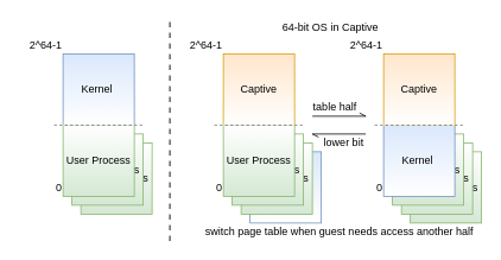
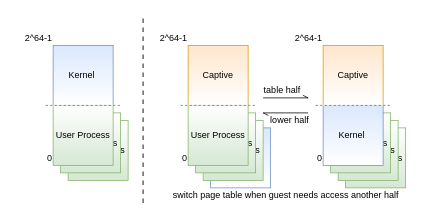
  <mxCell id="0" />
  <mxCell id="1" parent="0" />
  <mxCell id="2" value="User Process" style="rounded=0;whiteSpace=wrap;html=1;fillColor=#d5e8d4;strokeColor=#82b366;gradientColor=#ffffff;gradientDirection=north;" vertex="1" parent="1"><mxGeometry x="460" y="170" width="80" height="80" as="geometry" /></mxCell>
  <mxCell id="3" value="User Process" style="rounded=0;whiteSpace=wrap;html=1;fillColor=#d5e8d4;strokeColor=#82b366;gradientColor=#ffffff;gradientDirection=north;" vertex="1" parent="1"><mxGeometry x="450" y="160" width="80" height="80" as="geometry" /></mxCell>
  <mxCell id="4" value="User Process" style="rounded=0;whiteSpace=wrap;html=1;fillColor=#d5e8d4;strokeColor=#82b366;gradientColor=#ffffff;gradientDirection=north;" vertex="1" parent="1"><mxGeometry x="440" y="150" width="80" height="80" as="geometry" /></mxCell>
  <mxCell id="5" value="Kernel&amp;nbsp;" style="rounded=0;whiteSpace=wrap;html=1;fillColor=#dae8fc;strokeColor=#6c8ebf;gradientColor=#ffffff;" vertex="1" parent="1"><mxGeometry x="280" y="170" width="80" height="80" as="geometry" /></mxCell>
  <mxCell id="6" value="Kernel&amp;nbsp;" style="rounded=0;whiteSpace=wrap;html=1;fillColor=#dae8fc;strokeColor=#6c8ebf;gradientColor=#ffffff;" vertex="1" parent="1"><mxGeometry x="430" y="140" width="80" height="80" as="geometry" /></mxCell>
  <mxCell id="7" value="User Process" style="rounded=0;whiteSpace=wrap;html=1;fillColor=#d5e8d4;strokeColor=#82b366;gradientColor=#ffffff;gradientDirection=north;" vertex="1" parent="1"><mxGeometry x="270" y="160" width="80" height="80" as="geometry" /></mxCell>
  <mxCell id="8" value="User Process" style="rounded=0;whiteSpace=wrap;html=1;fillColor=#d5e8d4;strokeColor=#82b366;gradientColor=#ffffff;gradientDirection=north;" vertex="1" parent="1"><mxGeometry x="260" y="150" width="80" height="80" as="geometry" /></mxCell>
  <mxCell id="9" value="User Process" style="rounded=0;whiteSpace=wrap;html=1;fillColor=#d5e8d4;strokeColor=#82b366;gradientColor=#ffffff;gradientDirection=north;" vertex="1" parent="1"><mxGeometry x="90" y="160" width="80" height="80" as="geometry" /></mxCell>
  <mxCell id="10" value="User Process" style="rounded=0;whiteSpace=wrap;html=1;fillColor=#d5e8d4;strokeColor=#82b366;gradientColor=#ffffff;gradientDirection=north;" vertex="1" parent="1"><mxGeometry x="80" y="150" width="80" height="80" as="geometry" /></mxCell>
  <mxCell id="11" value="Kernel&amp;nbsp;" style="rounded=0;whiteSpace=wrap;html=1;fillColor=#dae8fc;strokeColor=#6c8ebf;gradientColor=#ffffff;" vertex="1" parent="1"><mxGeometry x="70" y="60" width="80" height="80" as="geometry" /></mxCell>
  <mxCell id="12" value="User Process" style="rounded=0;whiteSpace=wrap;html=1;fillColor=#d5e8d4;strokeColor=#82b366;gradientColor=#ffffff;gradientDirection=north;" vertex="1" parent="1"><mxGeometry x="70" y="140" width="80" height="80" as="geometry" /></mxCell>
  <mxCell id="13" value="0" style="text;html=1;align=right;verticalAlign=middle;resizable=0;points=[];autosize=1;" vertex="1" parent="1"><mxGeometry x="50" y="200" width="20" height="20" as="geometry" /></mxCell>
  <mxCell id="14" value="2^64-1" style="text;html=1;align=right;verticalAlign=middle;resizable=0;points=[];autosize=1;" vertex="1" parent="1"><mxGeometry x="20" y="40" width="50" height="20" as="geometry" /></mxCell>
  <mxCell id="15" value="" style="endArrow=none;html=1;strokeColor=#FFFFFF;" edge="1" parent="1"><mxGeometry width="50" height="50" relative="1" as="geometry"><mxPoint x="60" y="140" as="sourcePoint" /><mxPoint x="160" y="140" as="targetPoint" /></mxGeometry></mxCell>
  <mxCell id="16" value="" style="endArrow=none;dashed=1;html=1;fillColor=#f5f5f5;strokeColor=#666666;" edge="1" parent="1"><mxGeometry width="50" height="50" relative="1" as="geometry"><mxPoint x="60" y="140" as="sourcePoint" /><mxPoint x="160" y="140" as="targetPoint" /></mxGeometry></mxCell>
  <mxCell id="17" value="Captive" style="rounded=0;whiteSpace=wrap;html=1;fillColor=#ffe6cc;strokeColor=#d79b00;gradientColor=#ffffff;" vertex="1" parent="1"><mxGeometry x="250" y="60" width="80" height="80" as="geometry" /></mxCell>
  <mxCell id="18" value="User Process" style="rounded=0;whiteSpace=wrap;html=1;fillColor=#d5e8d4;strokeColor=#82b366;gradientColor=#ffffff;gradientDirection=north;" vertex="1" parent="1"><mxGeometry x="250" y="140" width="80" height="80" as="geometry" /></mxCell>
  <mxCell id="19" value="0" style="text;html=1;align=right;verticalAlign=middle;resizable=0;points=[];autosize=1;" vertex="1" parent="1"><mxGeometry x="230" y="200" width="20" height="20" as="geometry" /></mxCell>
  <mxCell id="20" value="2^64-1" style="text;html=1;align=right;verticalAlign=middle;resizable=0;points=[];autosize=1;" vertex="1" parent="1"><mxGeometry x="200" y="40" width="50" height="20" as="geometry" /></mxCell>
  <mxCell id="21" value="" style="endArrow=none;html=1;strokeColor=#FFFFFF;" edge="1" parent="1"><mxGeometry width="50" height="50" relative="1" as="geometry"><mxPoint x="240" y="140" as="sourcePoint" /><mxPoint x="340" y="140" as="targetPoint" /></mxGeometry></mxCell>
  <mxCell id="22" value="" style="endArrow=none;dashed=1;html=1;fillColor=#f5f5f5;strokeColor=#666666;" edge="1" parent="1"><mxGeometry width="50" height="50" relative="1" as="geometry"><mxPoint x="240" y="140" as="sourcePoint" /><mxPoint x="340" y="140" as="targetPoint" /></mxGeometry></mxCell>
- <mxCell id="23" value="&lt;span style=&quot;font-weight: normal&quot;&gt;64-bit OS in Captive&lt;/span&gt;" style="text;html=1;align=center;verticalAlign=middle;resizable=0;points=[];autosize=1;fontStyle=1" vertex="1" parent="1"><mxGeometry x="310" y="20" width="120" height="20" as="geometry" /></mxCell>
  <mxCell id="24" value="Captive" style="rounded=0;whiteSpace=wrap;html=1;fillColor=#ffe6cc;strokeColor=#d79b00;gradientColor=#ffffff;" vertex="1" parent="1"><mxGeometry x="430" y="60" width="80" height="80" as="geometry" /></mxCell>
  <mxCell id="25" value="" style="endArrow=none;html=1;strokeColor=#FFFFFF;" edge="1" parent="1"><mxGeometry width="50" height="50" relative="1" as="geometry"><mxPoint x="420" y="140" as="sourcePoint" /><mxPoint x="520" y="140" as="targetPoint" /></mxGeometry></mxCell>
  <mxCell id="26" value="" style="endArrow=none;dashed=1;html=1;fillColor=#f5f5f5;strokeColor=#666666;" edge="1" parent="1"><mxGeometry width="50" height="50" relative="1" as="geometry"><mxPoint x="420" y="140" as="sourcePoint" /><mxPoint x="520" y="140" as="targetPoint" /></mxGeometry></mxCell>
  <mxCell id="27" value="" style="endArrow=none;html=1;strokeWidth=2;fillColor=#f5f5f5;strokeColor=#666666;dashed=1;" edge="1" parent="1"><mxGeometry width="50" height="50" relative="1" as="geometry"><mxPoint x="190" y="270" as="sourcePoint" /><mxPoint x="190" y="20" as="targetPoint" /></mxGeometry></mxCell>
  <mxCell id="28" value="" style="endArrow=openAsync;html=1;strokeWidth=1;endFill=0;startArrow=none;startFill=0;" edge="1" parent="1"><mxGeometry width="50" height="50" relative="1" as="geometry"><mxPoint x="350" y="130" as="sourcePoint" /><mxPoint x="410" y="130" as="targetPoint" /></mxGeometry></mxCell>
  <mxCell id="29" value="" style="endArrow=openAsync;html=1;strokeWidth=1;endFill=0;startArrow=none;startFill=0;" edge="1" parent="1"><mxGeometry width="50" height="50" relative="1" as="geometry"><mxPoint x="410" y="150" as="sourcePoint" /><mxPoint x="350" y="150" as="targetPoint" /></mxGeometry></mxCell>
  <mxCell id="30" value="table half" style="text;html=1;align=center;verticalAlign=middle;resizable=0;points=[];autosize=1;" vertex="1" parent="1"><mxGeometry x="340" y="110" width="70" height="20" as="geometry" /></mxCell>
- <mxCell id="31" value="lower bit" style="text;html=1;align=center;verticalAlign=middle;resizable=0;points=[];autosize=1;" vertex="1" parent="1"><mxGeometry x="350" y="150" width="70" height="20" as="geometry" /></mxCell>
+ <mxCell id="31" value="lower half" style="text;html=1;align=center;verticalAlign=middle;resizable=0;points=[];autosize=1;" vertex="1" parent="1"><mxGeometry x="350" y="150" width="70" height="20" as="geometry" /></mxCell>
  <mxCell id="32" value="2^64-1" style="text;html=1;align=right;verticalAlign=middle;resizable=0;points=[];autosize=1;" vertex="1" parent="1"><mxGeometry x="380" y="40" width="50" height="20" as="geometry" /></mxCell>
  <mxCell id="33" value="0" style="text;html=1;align=right;verticalAlign=middle;resizable=0;points=[];autosize=1;" vertex="1" parent="1"><mxGeometry x="410" y="200" width="20" height="20" as="geometry" /></mxCell>
  <mxCell id="34" value="switch page table when&amp;nbsp;guest needs access another half" style="text;html=1;align=center;verticalAlign=middle;resizable=0;points=[];autosize=1;" vertex="1" parent="1"><mxGeometry x="220" y="250" width="320" height="20" as="geometry" /></mxCell>
